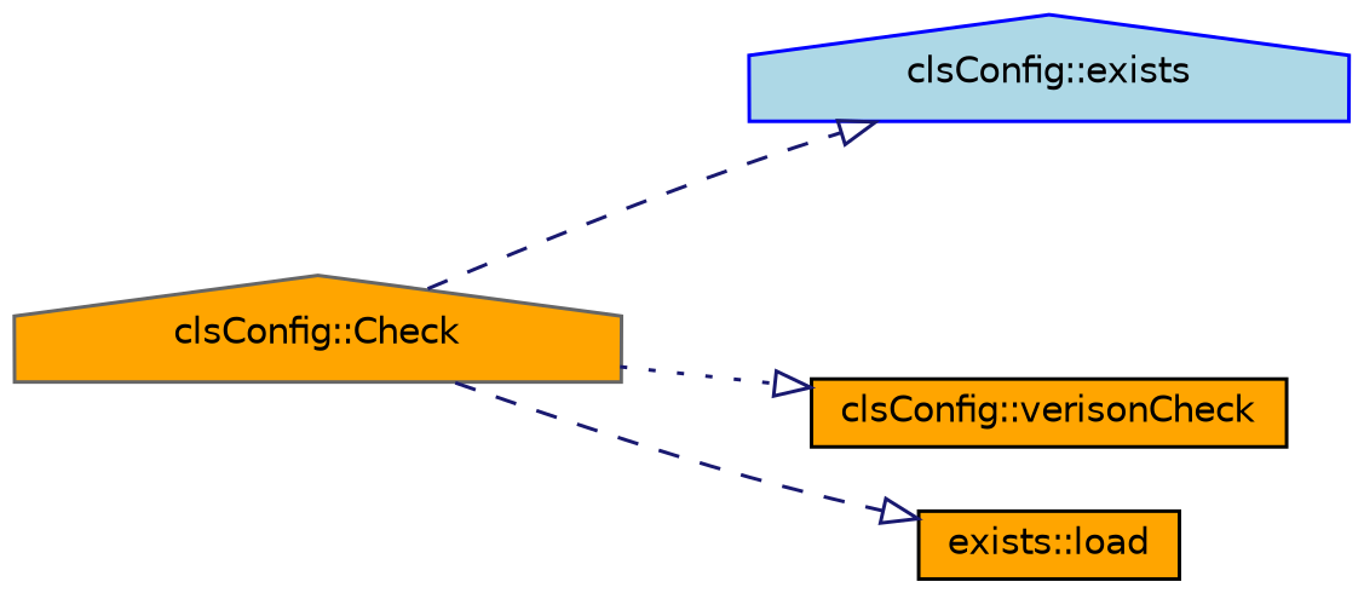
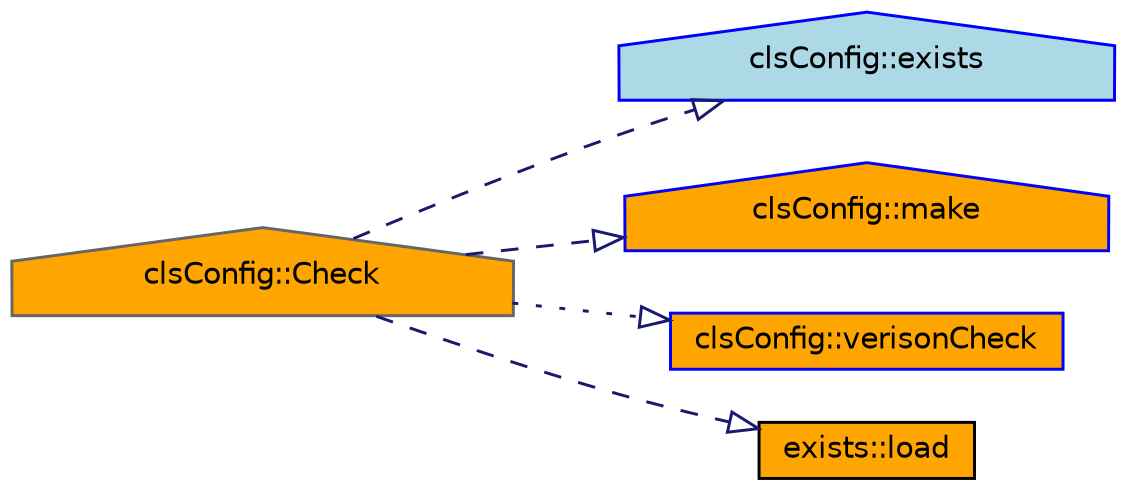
  digraph {
    rankdir=LR
    node [color=blue fillcolor=orange fontname=Helvetica fontsize=10 shape=house style=filled]
    edge [arrowhead=onormal color=midnightblue fontname=Helvetica fontsize=10 labelfontname=Helvetica labelfontsize=10 style=dashed]
    n1 [color=gray40 fontcolor=black height=0.2 label="clsConfig::Check" width=0.4]
    n2 [fillcolor=lightblue height=0.2 label="clsConfig::exists" width=0.4]
-   n4 [color=black height=0.2 label="clsConfig::verisonCheck" shape=box width=0.4]
+   n3 [height=0.2 label="clsConfig::make" width=0.4]
+   n4 [height=0.2 label="clsConfig::verisonCheck" shape=box width=0.4]
    n5 [color=black height=0.2 label="exists::load" shape=box width=0.4]
    n1 -> n2
+   n1 -> n3
    n1 -> n4 [style=dotted]
    n1 -> n5
  }
